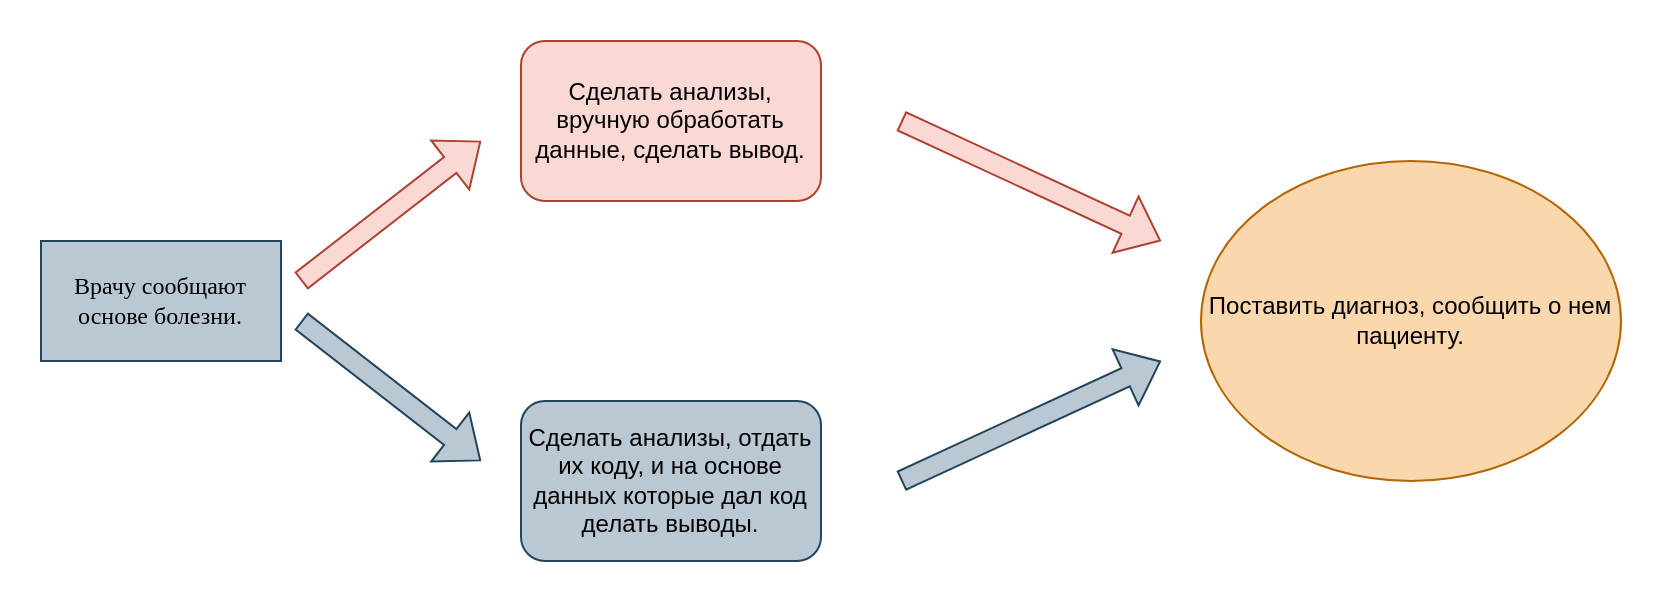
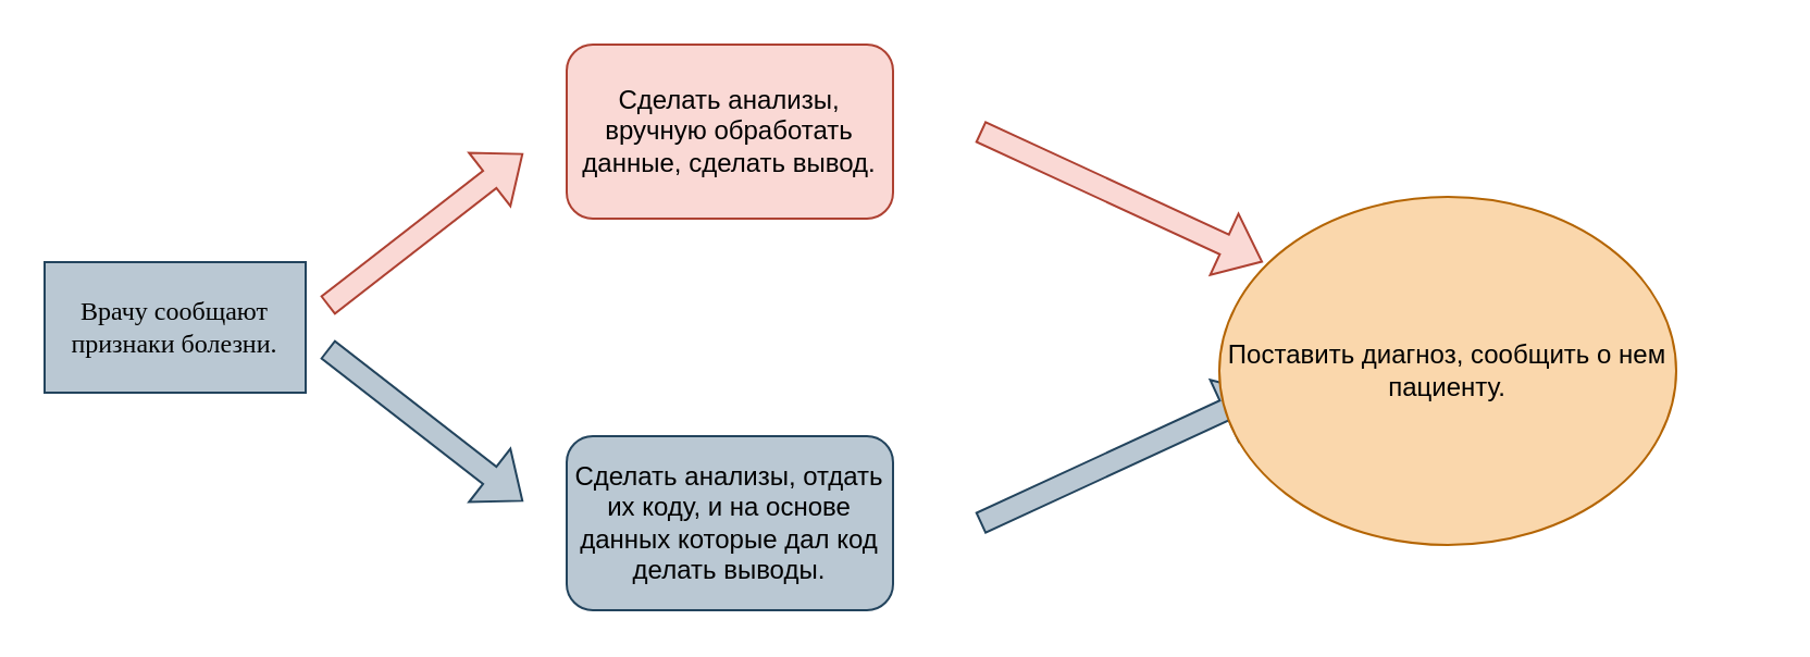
  <mxCell id="0" />
  <mxCell id="1" parent="0" />
- <mxCell id="2" value="Врачу сообщают основе болезни." style="rounded=0;whiteSpace=wrap;html=1;fillColor=#bac8d3;strokeColor=#23445d;align=center;verticalAlign=middle;fontFamily=Times New Roman;fontSize=12;fontColor=default;" vertex="1" parent="1"><mxGeometry x="20" y="120" width="120" height="60" as="geometry" /></mxCell>
+ <mxCell id="2" value="Врачу сообщают признаки болезни." style="rounded=0;whiteSpace=wrap;html=1;fillColor=#bac8d3;strokeColor=#23445d;align=center;verticalAlign=middle;fontFamily=Times New Roman;fontSize=12;fontColor=default;" vertex="1" parent="1"><mxGeometry x="20" y="120" width="120" height="60" as="geometry" /></mxCell>
  <mxCell id="3" value="" style="shape=flexArrow;endArrow=classic;html=1;rounded=0;fillColor=#fad9d5;strokeColor=#ae4132;" edge="1" parent="1"><mxGeometry width="50" height="50" relative="1" as="geometry"><mxPoint x="150" y="140" as="sourcePoint" /><mxPoint x="240" y="70" as="targetPoint" /><Array as="points" /></mxGeometry></mxCell>
  <mxCell id="4" value="" style="shape=flexArrow;endArrow=classic;html=1;rounded=0;fillColor=#bac8d3;strokeColor=#23445d;" edge="1" parent="1"><mxGeometry width="50" height="50" relative="1" as="geometry"><mxPoint x="150" y="160" as="sourcePoint" /><mxPoint x="240" y="230" as="targetPoint" /></mxGeometry></mxCell>
  <mxCell id="5" value="Сделать анализы, вручную обработать данные, сделать вывод." style="rounded=1;whiteSpace=wrap;html=1;fillColor=#fad9d5;strokeColor=#ae4132;" vertex="1" parent="1"><mxGeometry x="260" y="20" width="150" height="80" as="geometry" /></mxCell>
  <mxCell id="6" value="Сделать анализы, отдать их коду, и на основе данных которые дал код делать выводы." style="rounded=1;whiteSpace=wrap;html=1;fillColor=#bac8d3;strokeColor=#23445d;" vertex="1" parent="1"><mxGeometry x="260" y="200" width="150" height="80" as="geometry" /></mxCell>
  <mxCell id="7" value="" style="shape=flexArrow;endArrow=classic;html=1;rounded=0;fillColor=#bac8d3;strokeColor=#23445d;" edge="1" parent="1"><mxGeometry width="50" height="50" relative="1" as="geometry"><mxPoint x="450" y="240" as="sourcePoint" /><mxPoint x="580" y="180" as="targetPoint" /><Array as="points" /></mxGeometry></mxCell>
- <mxCell id="8" value="Поставить диагноз, сообщить о нем пациенту." style="ellipse;whiteSpace=wrap;html=1;fillColor=#fad7ac;strokeColor=#b46504;" vertex="1" parent="1"><mxGeometry x="600" y="80" width="210" height="160" as="geometry" /></mxCell>
+ <mxCell id="8" value="Поставить диагноз, сообщить о нем пациенту." style="ellipse;whiteSpace=wrap;html=1;fillColor=#fad7ac;strokeColor=#b46504;" vertex="1" parent="1"><mxGeometry x="560" y="90" width="210" height="160" as="geometry" /></mxCell>
  <mxCell id="9" value="" style="shape=flexArrow;endArrow=classic;html=1;rounded=0;fillColor=#fad9d5;strokeColor=#ae4132;" edge="1" parent="1"><mxGeometry width="50" height="50" relative="1" as="geometry"><mxPoint x="450" y="60" as="sourcePoint" /><mxPoint x="580" y="120" as="targetPoint" /><Array as="points" /></mxGeometry></mxCell>
